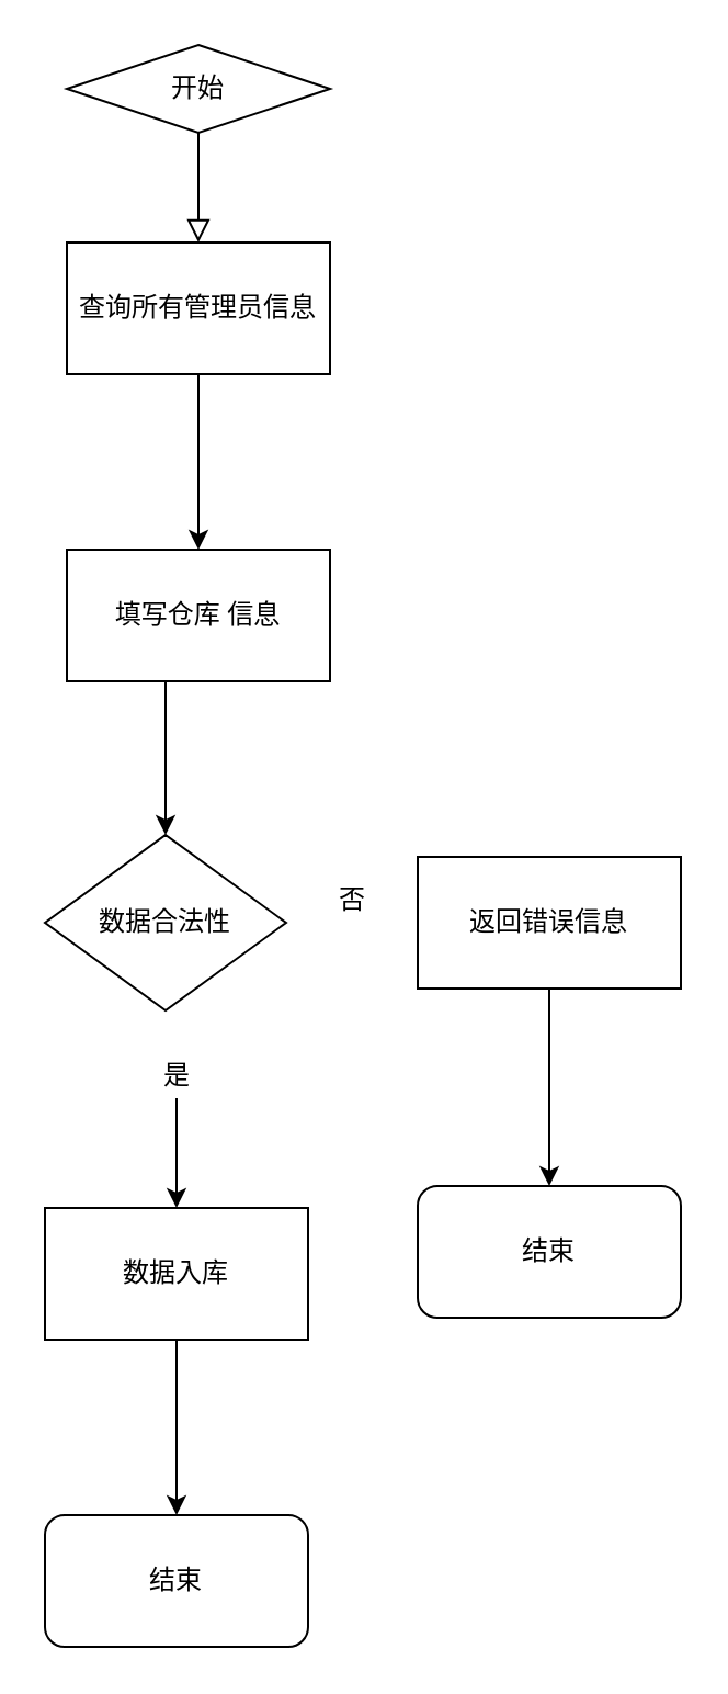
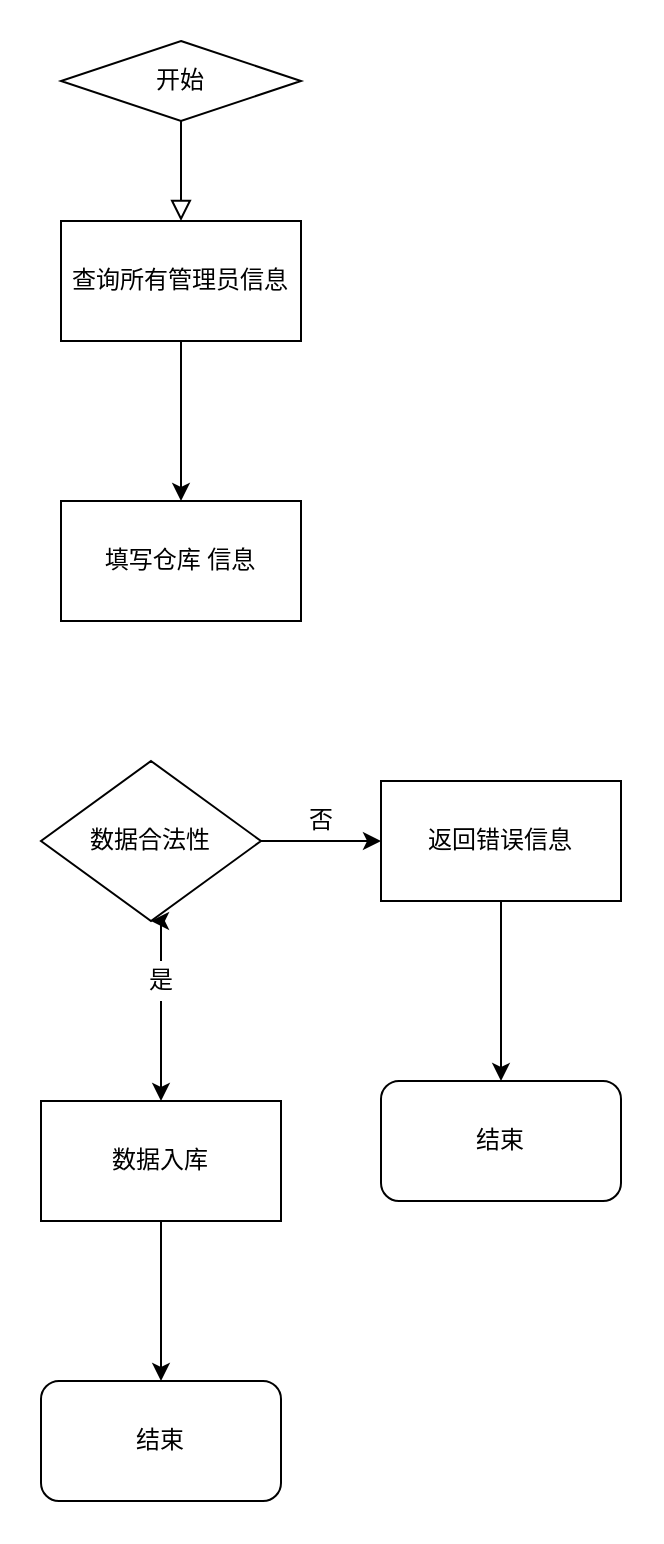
  <mxCell id="0" />
  <mxCell id="1" parent="0" />
  <mxCell id="2" value="" style="rounded=0;html=1;jettySize=auto;orthogonalLoop=1;fontSize=11;endArrow=block;endFill=0;endSize=8;strokeWidth=1;shadow=0;labelBackgroundColor=none;edgeStyle=orthogonalEdgeStyle;" parent="1" source="3" edge="1"><mxGeometry relative="1" as="geometry"><mxPoint x="90" y="110" as="targetPoint" /></mxGeometry></mxCell>
  <mxCell id="3" value="开始" style="rhombus;whiteSpace=wrap;html=1;fontSize=12;glass=0;strokeWidth=1;shadow=0;" parent="1" vertex="1"><mxGeometry x="30" y="20" width="120" height="40" as="geometry" /></mxCell>
  <mxCell id="4" value="" style="edgeStyle=orthogonalEdgeStyle;rounded=0;orthogonalLoop=1;jettySize=auto;html=1;" edge="1" parent="1" source="5"><mxGeometry relative="1" as="geometry"><mxPoint x="90" y="250" as="targetPoint" /></mxGeometry></mxCell>
  <mxCell id="5" value="查询所有管理员信息" style="whiteSpace=wrap;html=1;" vertex="1" parent="1"><mxGeometry x="30" y="110" width="120" height="60" as="geometry" /></mxCell>
- <mxCell id="6" value="" style="edgeStyle=orthogonalEdgeStyle;rounded=0;orthogonalLoop=1;jettySize=auto;html=1;" edge="1" parent="1" source="7" target="9"><mxGeometry relative="1" as="geometry"><Array as="points"><mxPoint x="75" y="330" /><mxPoint x="75" y="330" /></Array></mxGeometry></mxCell>
  <mxCell id="7" value="填写仓库 信息" style="whiteSpace=wrap;html=1;" vertex="1" parent="1"><mxGeometry x="30" y="250" width="120" height="60" as="geometry" /></mxCell>
+ <mxCell id="8" value="" style="edgeStyle=orthogonalEdgeStyle;rounded=0;orthogonalLoop=1;jettySize=auto;html=1;" edge="1" parent="1" source="9" target="11"><mxGeometry relative="1" as="geometry" /></mxCell>
  <mxCell id="9" value="数据合法性" style="rhombus;whiteSpace=wrap;html=1;" vertex="1" parent="1"><mxGeometry x="20" y="380" width="110" height="80" as="geometry" /></mxCell>
  <mxCell id="10" value="" style="edgeStyle=orthogonalEdgeStyle;rounded=0;orthogonalLoop=1;jettySize=auto;html=1;" edge="1" parent="1" source="11"><mxGeometry relative="1" as="geometry"><mxPoint x="250" y="540" as="targetPoint" /><Array as="points"><mxPoint x="250" y="530" /></Array></mxGeometry></mxCell>
  <mxCell id="11" value="返回错误信息" style="whiteSpace=wrap;html=1;" vertex="1" parent="1"><mxGeometry x="190" y="390" width="120" height="60" as="geometry" /></mxCell>
  <mxCell id="12" value="结束" style="rounded=1;whiteSpace=wrap;html=1;" vertex="1" parent="1"><mxGeometry x="190" y="540" width="120" height="60" as="geometry" /></mxCell>
  <mxCell id="13" value="否" style="text;html=1;align=center;verticalAlign=middle;resizable=0;points=[];autosize=1;strokeColor=none;fillColor=none;" vertex="1" parent="1"><mxGeometry x="145" y="400" width="30" height="20" as="geometry" /></mxCell>
+ <mxCell id="14" value="" style="edgeStyle=orthogonalEdgeStyle;rounded=0;orthogonalLoop=1;jettySize=auto;html=1;" edge="1" parent="1" source="16" target="9"><mxGeometry relative="1" as="geometry" /></mxCell>
  <mxCell id="15" value="" style="edgeStyle=orthogonalEdgeStyle;rounded=0;orthogonalLoop=1;jettySize=auto;html=1;" edge="1" parent="1" source="16"><mxGeometry relative="1" as="geometry"><mxPoint x="80" y="550" as="targetPoint" /></mxGeometry></mxCell>
  <mxCell id="16" value="是" style="text;html=1;align=center;verticalAlign=middle;resizable=0;points=[];autosize=1;strokeColor=none;fillColor=none;" vertex="1" parent="1"><mxGeometry x="65" y="480" width="30" height="20" as="geometry" /></mxCell>
  <mxCell id="17" value="" style="edgeStyle=orthogonalEdgeStyle;rounded=0;orthogonalLoop=1;jettySize=auto;html=1;" edge="1" parent="1" source="18" target="19"><mxGeometry relative="1" as="geometry" /></mxCell>
  <mxCell id="18" value="数据入库" style="whiteSpace=wrap;html=1;" vertex="1" parent="1"><mxGeometry x="20" y="550" width="120" height="60" as="geometry" /></mxCell>
  <mxCell id="19" value="结束&lt;br&gt;" style="rounded=1;whiteSpace=wrap;html=1;" vertex="1" parent="1"><mxGeometry x="20" y="690" width="120" height="60" as="geometry" /></mxCell>
